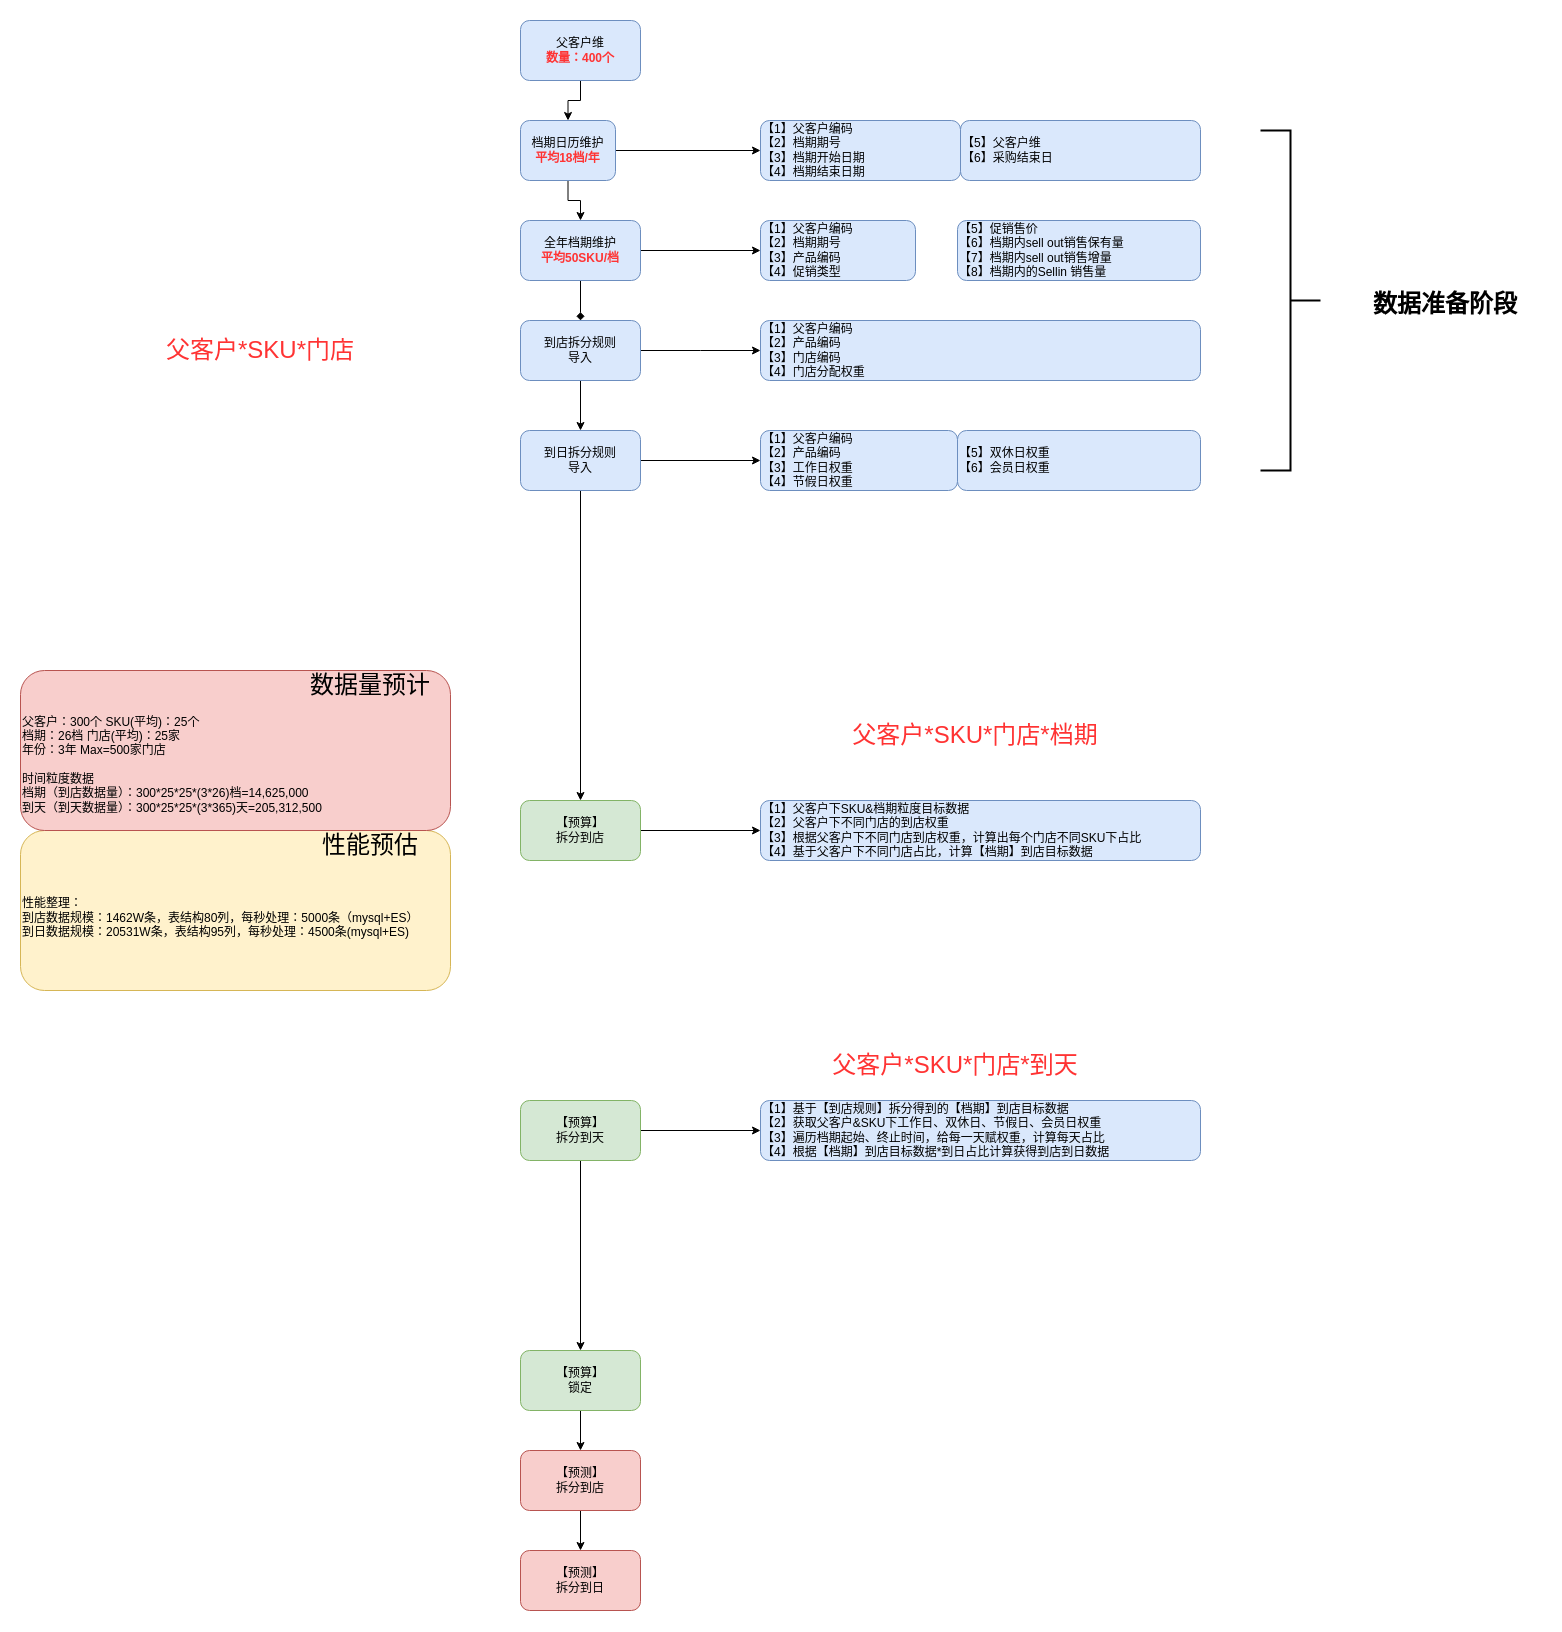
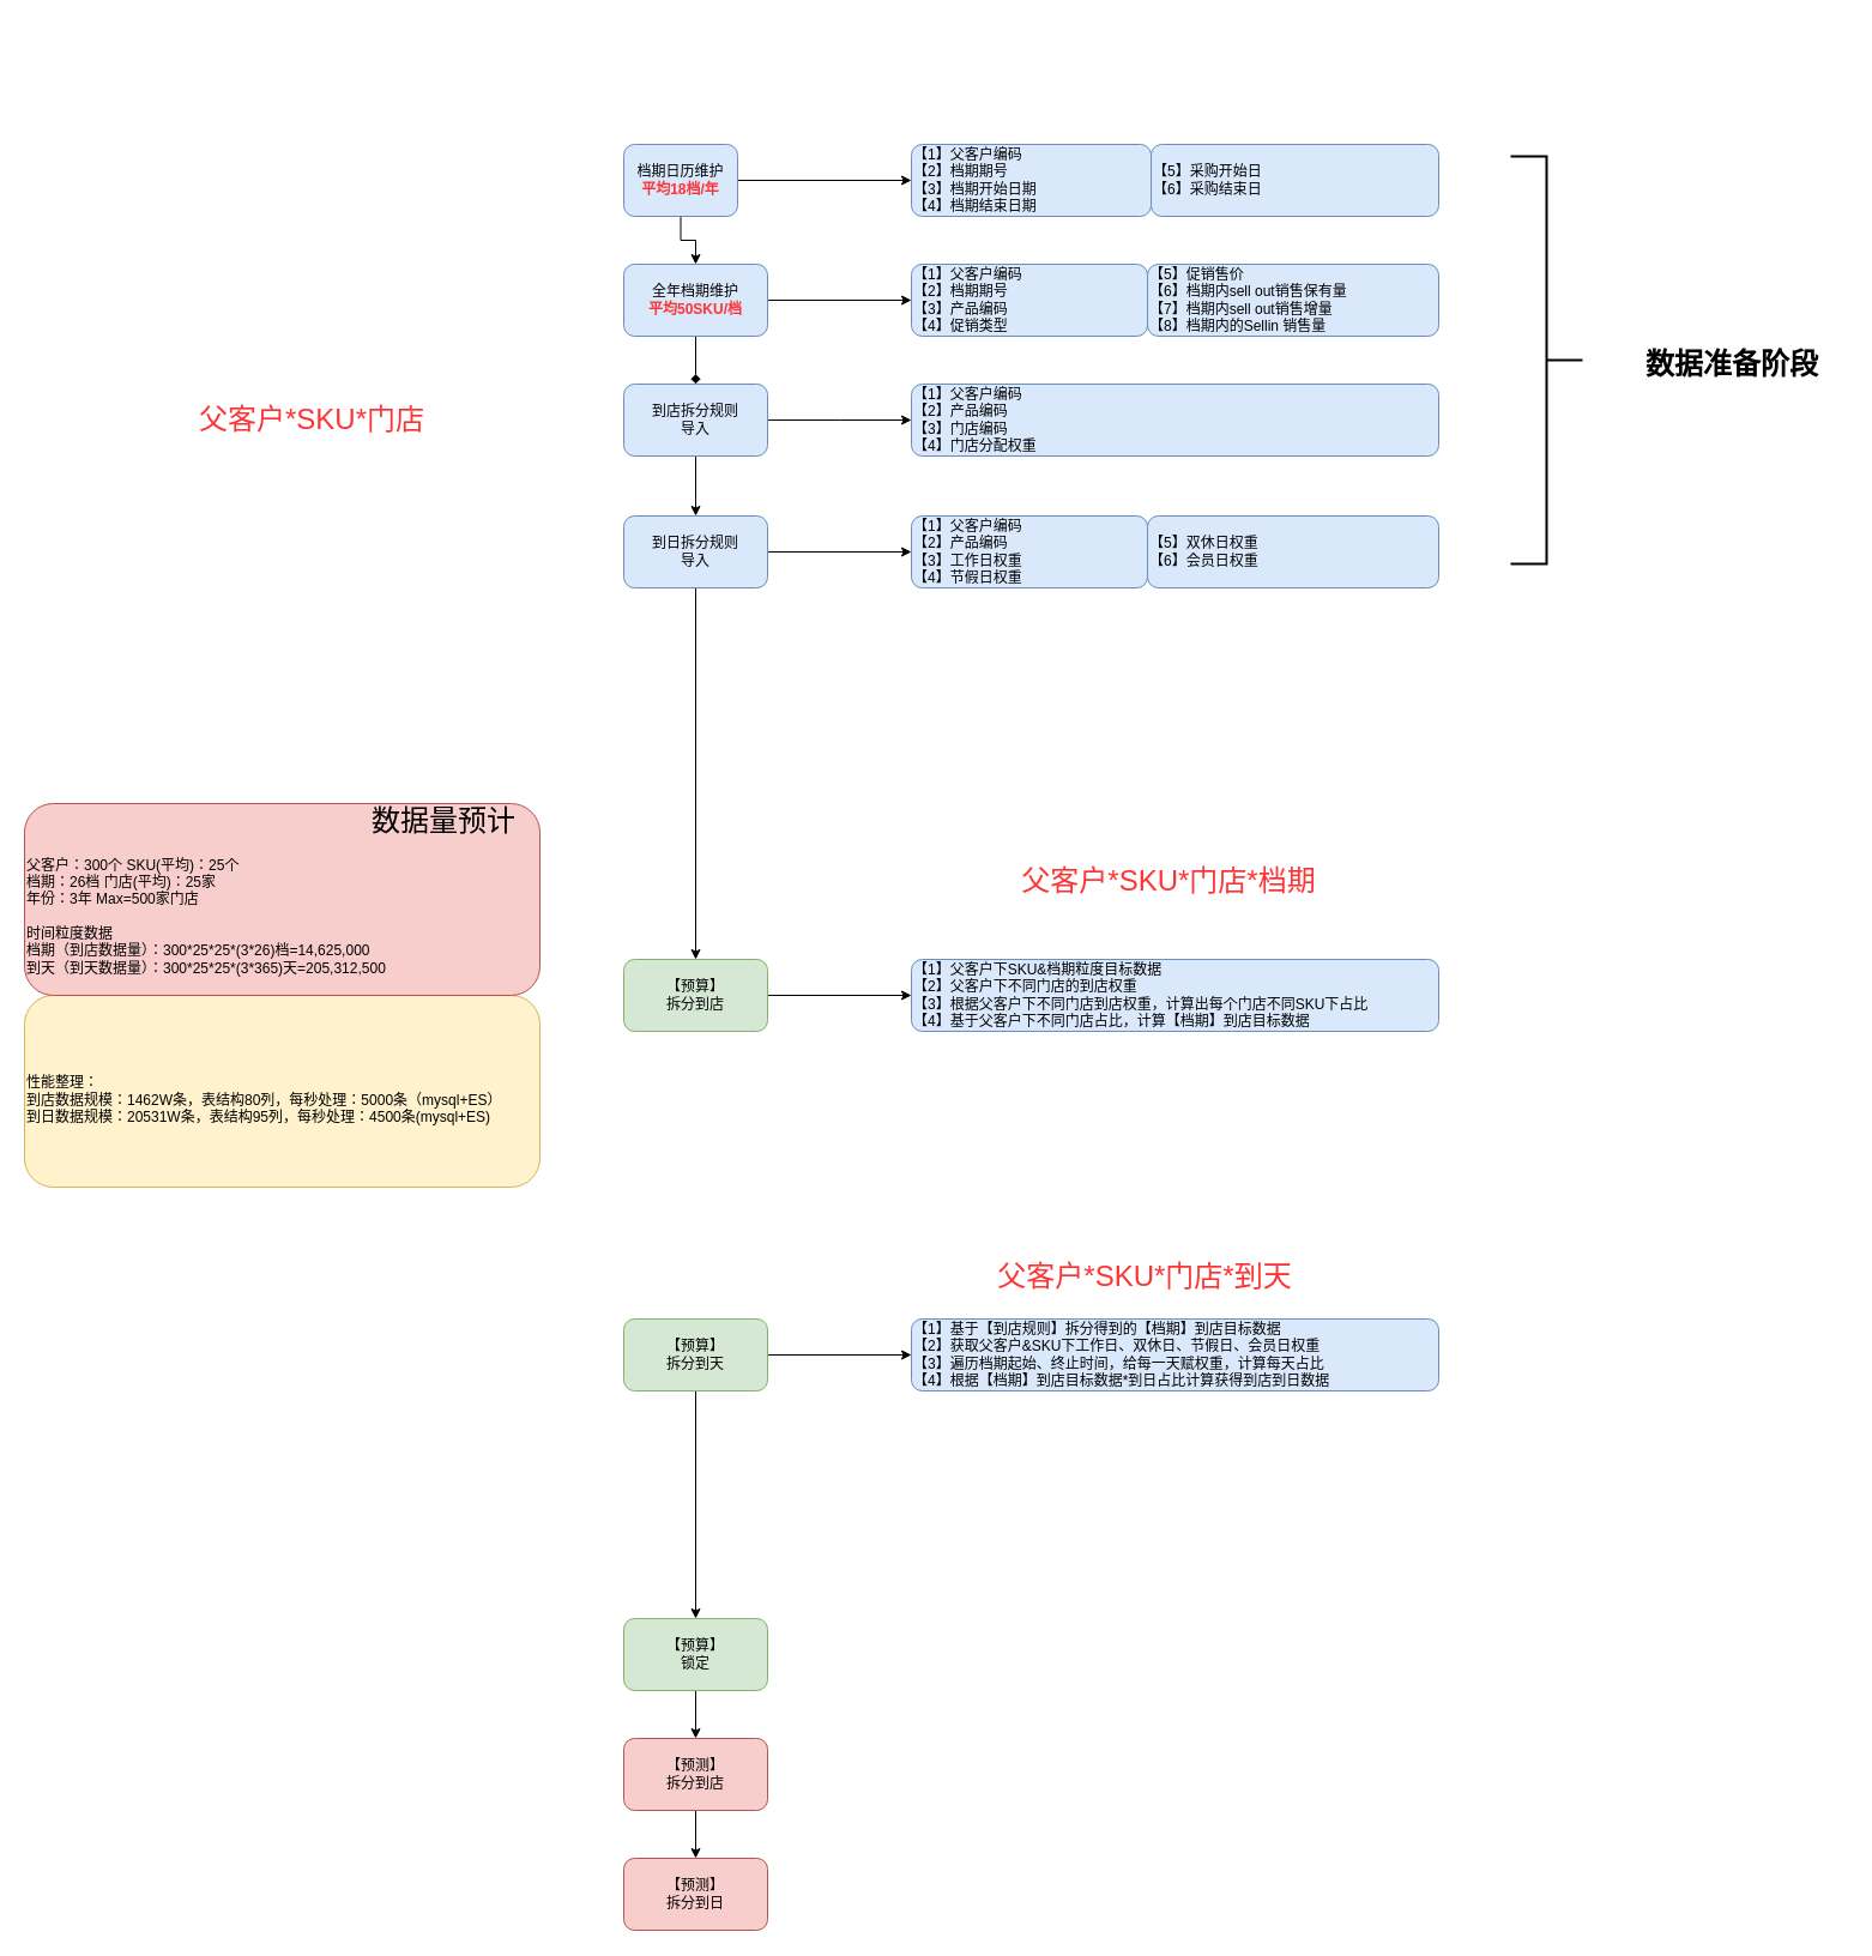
  <mxCell id="0" />
  <mxCell id="1" parent="0" />
  <mxCell id="2" style="edgeStyle=orthogonalEdgeStyle;rounded=0;orthogonalLoop=1;jettySize=auto;html=1;exitX=0.5;exitY=1;exitDx=0;exitDy=0;entryX=0.5;entryY=0;entryDx=0;entryDy=0;" edge="1" parent="1" source="4" target="7"><mxGeometry relative="1" as="geometry" /></mxCell>
  <mxCell id="3" style="edgeStyle=orthogonalEdgeStyle;rounded=0;orthogonalLoop=1;jettySize=auto;html=1;exitX=1;exitY=0.5;exitDx=0;exitDy=0;" edge="1" parent="1" source="4"><mxGeometry relative="1" as="geometry"><mxPoint x="760" y="150" as="targetPoint" /></mxGeometry></mxCell>
  <mxCell id="4" value="档期日历维护&lt;br&gt;&lt;b&gt;&lt;font color=&quot;#ff3333&quot;&gt;平均18档/年&lt;/font&gt;&lt;/b&gt;" style="rounded=1;whiteSpace=wrap;html=1;fillColor=#dae8fc;strokeColor=#6c8ebf;" vertex="1" parent="1"><mxGeometry x="520" y="120" width="95" height="60" as="geometry" /></mxCell>
  <mxCell id="5" value="" style="edgeStyle=orthogonalEdgeStyle;rounded=0;orthogonalLoop=1;jettySize=auto;html=1;endArrow=diamond;" edge="1" parent="1" source="7" target="11"><mxGeometry relative="1" as="geometry" /></mxCell>
  <mxCell id="6" style="edgeStyle=orthogonalEdgeStyle;rounded=0;orthogonalLoop=1;jettySize=auto;html=1;exitX=1;exitY=0.5;exitDx=0;exitDy=0;entryX=0;entryY=0.5;entryDx=0;entryDy=0;" edge="1" parent="1" source="7" target="30"><mxGeometry relative="1" as="geometry"><mxPoint x="730" y="250" as="targetPoint" /></mxGeometry></mxCell>
  <mxCell id="7" value="全年档期维护&lt;br&gt;&lt;font color=&quot;#ff3333&quot;&gt;&lt;b&gt;平均50SKU/档&lt;/b&gt;&lt;/font&gt;" style="rounded=1;whiteSpace=wrap;html=1;fillColor=#dae8fc;strokeColor=#6c8ebf;" vertex="1" parent="1"><mxGeometry x="520" y="220" width="120" height="60" as="geometry" /></mxCell>
  <mxCell id="8" value="【1】基于【到店规则】拆分得到的【档期】到店目标数据&lt;br&gt;【2】获取父客户&amp;amp;SKU下工作日、双休日、节假日、会员日权重&lt;br&gt;【3】遍历档期起始、终止时间，给每一天赋权重，计算每天占比&lt;br&gt;【4】根据【档期】到店目标数据*到日占比计算获得到店到日数据" style="rounded=1;whiteSpace=wrap;html=1;align=left;fillColor=#dae8fc;strokeColor=#6c8ebf;" vertex="1" parent="1"><mxGeometry x="760" y="1100" width="440" height="60" as="geometry" /></mxCell>
  <mxCell id="9" value="" style="edgeStyle=orthogonalEdgeStyle;rounded=0;orthogonalLoop=1;jettySize=auto;html=1;" edge="1" parent="1" source="11" target="14"><mxGeometry relative="1" as="geometry" /></mxCell>
  <mxCell id="10" style="edgeStyle=orthogonalEdgeStyle;rounded=0;orthogonalLoop=1;jettySize=auto;html=1;exitX=1;exitY=0.5;exitDx=0;exitDy=0;" edge="1" parent="1" source="11"><mxGeometry relative="1" as="geometry"><mxPoint x="760" y="350" as="targetPoint" /></mxGeometry></mxCell>
  <mxCell id="11" value="到店拆分规则&lt;br&gt;导入" style="whiteSpace=wrap;html=1;rounded=1;fillColor=#dae8fc;strokeColor=#6c8ebf;" vertex="1" parent="1"><mxGeometry x="520" y="320" width="120" height="60" as="geometry" /></mxCell>
  <mxCell id="12" style="edgeStyle=orthogonalEdgeStyle;rounded=0;orthogonalLoop=1;jettySize=auto;html=1;exitX=0.5;exitY=1;exitDx=0;exitDy=0;entryX=0.5;entryY=0;entryDx=0;entryDy=0;" edge="1" parent="1" source="14" target="16"><mxGeometry relative="1" as="geometry" /></mxCell>
  <mxCell id="13" style="edgeStyle=orthogonalEdgeStyle;rounded=0;orthogonalLoop=1;jettySize=auto;html=1;exitX=1;exitY=0.5;exitDx=0;exitDy=0;entryX=0;entryY=0.5;entryDx=0;entryDy=0;" edge="1" parent="1" source="14" target="33"><mxGeometry relative="1" as="geometry"><mxPoint x="750" y="460" as="targetPoint" /></mxGeometry></mxCell>
  <mxCell id="14" value="到日拆分规则&lt;br&gt;导入" style="whiteSpace=wrap;html=1;rounded=1;fillColor=#dae8fc;strokeColor=#6c8ebf;" vertex="1" parent="1"><mxGeometry x="520" y="430" width="120" height="60" as="geometry" /></mxCell>
  <mxCell id="15" style="edgeStyle=orthogonalEdgeStyle;rounded=0;orthogonalLoop=1;jettySize=auto;html=1;exitX=1;exitY=0.5;exitDx=0;exitDy=0;entryX=0;entryY=0.5;entryDx=0;entryDy=0;" edge="1" parent="1" source="16" target="25"><mxGeometry relative="1" as="geometry" /></mxCell>
  <mxCell id="16" value="【预算】&lt;br&gt;拆分到店" style="rounded=1;whiteSpace=wrap;html=1;fillColor=#d5e8d4;strokeColor=#82b366;" vertex="1" parent="1"><mxGeometry x="520" y="800" width="120" height="60" as="geometry" /></mxCell>
  <mxCell id="17" value="" style="edgeStyle=orthogonalEdgeStyle;rounded=0;orthogonalLoop=1;jettySize=auto;html=1;" edge="1" parent="1" source="19" target="21"><mxGeometry relative="1" as="geometry" /></mxCell>
  <mxCell id="18" style="edgeStyle=orthogonalEdgeStyle;rounded=0;orthogonalLoop=1;jettySize=auto;html=1;exitX=1;exitY=0.5;exitDx=0;exitDy=0;entryX=0;entryY=0.5;entryDx=0;entryDy=0;" edge="1" parent="1" source="19" target="8"><mxGeometry relative="1" as="geometry" /></mxCell>
  <mxCell id="19" value="【预算】&lt;br&gt;拆分到天" style="whiteSpace=wrap;html=1;rounded=1;fillColor=#d5e8d4;strokeColor=#82b366;" vertex="1" parent="1"><mxGeometry x="520" y="1100" width="120" height="60" as="geometry" /></mxCell>
  <mxCell id="20" style="edgeStyle=orthogonalEdgeStyle;rounded=0;orthogonalLoop=1;jettySize=auto;html=1;exitX=0.5;exitY=1;exitDx=0;exitDy=0;entryX=0.5;entryY=0;entryDx=0;entryDy=0;" edge="1" parent="1" source="21" target="23"><mxGeometry relative="1" as="geometry" /></mxCell>
  <mxCell id="21" value="【预算】&lt;br&gt;锁定" style="whiteSpace=wrap;html=1;rounded=1;fillColor=#d5e8d4;strokeColor=#82b366;" vertex="1" parent="1"><mxGeometry x="520" y="1350" width="120" height="60" as="geometry" /></mxCell>
  <mxCell id="22" value="" style="edgeStyle=orthogonalEdgeStyle;rounded=0;orthogonalLoop=1;jettySize=auto;html=1;" edge="1" parent="1" source="23" target="24"><mxGeometry relative="1" as="geometry" /></mxCell>
  <mxCell id="23" value="【预测】&lt;br&gt;拆分到店" style="whiteSpace=wrap;html=1;rounded=1;fillColor=#f8cecc;strokeColor=#b85450;" vertex="1" parent="1"><mxGeometry x="520" y="1450" width="120" height="60" as="geometry" /></mxCell>
  <mxCell id="24" value="【预测】&lt;br&gt;拆分到日" style="whiteSpace=wrap;html=1;rounded=1;fillColor=#f8cecc;strokeColor=#b85450;" vertex="1" parent="1"><mxGeometry x="520" y="1550" width="120" height="60" as="geometry" /></mxCell>
  <mxCell id="25" value="【1】父客户下SKU&amp;amp;档期粒度目标数据&lt;br&gt;【2】父客户下不同门店的到店权重&lt;br&gt;【3】根据父客户下不同门店到店权重，计算出每个门店不同SKU下占比&lt;br&gt;【4】基于父客户下不同门店占比，计算【档期】到店目标数据" style="rounded=1;whiteSpace=wrap;html=1;align=left;fillColor=#dae8fc;strokeColor=#6c8ebf;" vertex="1" parent="1"><mxGeometry x="760" y="800" width="440" height="60" as="geometry" /></mxCell>
  <mxCell id="26" value="&lt;br&gt;性能整理：&lt;br&gt;到店数据规模：1462W条，表结构80列，每秒处理：5000条（mysql+ES）&lt;br&gt;到日数据规模：20531W条，表结构95列，每秒处理：4500条(mysql+ES)" style="rounded=1;whiteSpace=wrap;html=1;align=left;fillColor=#fff2cc;strokeColor=#d6b656;" vertex="1" parent="1"><mxGeometry x="20" y="830" width="430" height="160" as="geometry" /></mxCell>
  <mxCell id="27" value="&lt;br&gt;&lt;br&gt;父客户：300个&lt;span style=&quot;&quot;&gt; &lt;span style=&quot;&quot;&gt; &lt;/span&gt;&lt;span style=&quot;&quot;&gt; &lt;/span&gt;&lt;/span&gt;SKU(平均)：25个&lt;br&gt;档期：26档&lt;span style=&quot;&quot;&gt; &lt;span style=&quot;&quot;&gt; &lt;/span&gt;&lt;span style=&quot;&quot;&gt; &lt;/span&gt;&lt;span style=&quot;&quot;&gt; &lt;/span&gt;&lt;/span&gt;门店(平均)：25家&lt;br&gt;年份：3年&lt;span style=&quot;&quot;&gt; &lt;span style=&quot;&quot;&gt; &lt;/span&gt;&lt;span style=&quot;&quot;&gt; &lt;/span&gt;&lt;span style=&quot;&quot;&gt; &lt;/span&gt;&lt;/span&gt;Max=500家门店&lt;br style=&quot;border-color: var(--border-color);&quot;&gt;&lt;br style=&quot;border-color: var(--border-color);&quot;&gt;时间粒度数据&lt;br style=&quot;border-color: var(--border-color);&quot;&gt;档期（到店数据量）：300*25*25*(3*26)档=14,625,000&lt;br style=&quot;border-color: var(--border-color);&quot;&gt;到天（到天数据量）：300*25*25*(3*365)天=205,312,500" style="rounded=1;whiteSpace=wrap;html=1;align=left;fillColor=#f8cecc;strokeColor=#b85450;" vertex="1" parent="1"><mxGeometry x="20" y="670" width="430" height="160" as="geometry" /></mxCell>
  <mxCell id="28" value="【1】父客户编码&lt;br&gt;【2】档期期号&lt;br&gt;【3】档期开始日期&lt;br&gt;【4】档期结束日期" style="rounded=1;whiteSpace=wrap;html=1;align=left;fillColor=#dae8fc;strokeColor=#6c8ebf;" vertex="1" parent="1"><mxGeometry x="760" y="120" width="200" height="60" as="geometry" /></mxCell>
- <mxCell id="29" value="【5】父客户维&lt;br&gt;【6】采购结束日" style="rounded=1;whiteSpace=wrap;html=1;align=left;fillColor=#dae8fc;strokeColor=#6c8ebf;" vertex="1" parent="1"><mxGeometry x="960" y="120" width="240" height="60" as="geometry" /></mxCell>
- <mxCell id="30" value="【1】父客户编码&lt;br&gt;【2】档期期号&lt;br&gt;【3】产品编码&lt;br&gt;【4】促销类型" style="rounded=1;whiteSpace=wrap;html=1;align=left;fillColor=#dae8fc;strokeColor=#6c8ebf;" vertex="1" parent="1"><mxGeometry x="760" y="220" width="155" height="60" as="geometry" /></mxCell>
+ <mxCell id="29" value="【5】采购开始日&lt;br&gt;【6】采购结束日" style="rounded=1;whiteSpace=wrap;html=1;align=left;fillColor=#dae8fc;strokeColor=#6c8ebf;" vertex="1" parent="1"><mxGeometry x="960" y="120" width="240" height="60" as="geometry" /></mxCell>
+ <mxCell id="30" value="【1】父客户编码&lt;br&gt;【2】档期期号&lt;br&gt;【3】产品编码&lt;br&gt;【4】促销类型" style="rounded=1;whiteSpace=wrap;html=1;align=left;fillColor=#dae8fc;strokeColor=#6c8ebf;" vertex="1" parent="1"><mxGeometry x="760" y="220" width="197" height="60" as="geometry" /></mxCell>
  <mxCell id="31" value="【5】促销售价&lt;br&gt;【6】档期内sell out销售保有量&lt;br&gt;【7】档期内sell out销售增量&lt;br&gt;【8】档期内的Sellin 销售量" style="rounded=1;whiteSpace=wrap;html=1;align=left;fillColor=#dae8fc;strokeColor=#6c8ebf;" vertex="1" parent="1"><mxGeometry x="957" y="220" width="243" height="60" as="geometry" /></mxCell>
  <mxCell id="32" value="【1】父客户编码&lt;br&gt;【2】产品编码&lt;br&gt;【3】门店编码&lt;br&gt;【4】门店分配权重" style="rounded=1;whiteSpace=wrap;html=1;align=left;fillColor=#dae8fc;strokeColor=#6c8ebf;" vertex="1" parent="1"><mxGeometry x="760" y="320" width="440" height="60" as="geometry" /></mxCell>
  <mxCell id="33" value="【1】父客户编码&lt;br&gt;【2】产品编码&lt;br&gt;【3】工作日权重&lt;br&gt;【4】节假日权重" style="rounded=1;whiteSpace=wrap;html=1;align=left;fillColor=#dae8fc;strokeColor=#6c8ebf;" vertex="1" parent="1"><mxGeometry x="760" y="430" width="197" height="60" as="geometry" /></mxCell>
  <mxCell id="34" value="【5】双休日权重&lt;br&gt;【6】会员日权重" style="rounded=1;whiteSpace=wrap;html=1;align=left;fillColor=#dae8fc;strokeColor=#6c8ebf;" vertex="1" parent="1"><mxGeometry x="957" y="430" width="243" height="60" as="geometry" /></mxCell>
  <mxCell id="35" value="" style="strokeWidth=2;html=1;shape=mxgraph.flowchart.annotation_2;align=left;labelPosition=right;pointerEvents=1;rotation=-180;" vertex="1" parent="1"><mxGeometry x="1260" y="130" width="60" height="340" as="geometry" /></mxCell>
  <mxCell id="36" value="&lt;font style=&quot;font-size: 24px;&quot;&gt;数据准备阶段&lt;/font&gt;" style="text;html=1;strokeColor=none;fillColor=none;align=center;verticalAlign=middle;whiteSpace=wrap;rounded=0;fontStyle=1" vertex="1" parent="1"><mxGeometry x="1350" y="289" width="190" height="30" as="geometry" /></mxCell>
  <mxCell id="37" value="数据量预计" style="text;html=1;strokeColor=none;fillColor=none;align=center;verticalAlign=middle;whiteSpace=wrap;rounded=0;fontSize=24;" vertex="1" parent="1"><mxGeometry x="290" y="670" width="160" height="30" as="geometry" /></mxCell>
- <mxCell id="38" value="性能预估" style="text;html=1;strokeColor=none;fillColor=none;align=center;verticalAlign=middle;whiteSpace=wrap;rounded=0;fontSize=24;" vertex="1" parent="1"><mxGeometry x="290" y="830" width="160" height="30" as="geometry" /></mxCell>
- <mxCell id="39" style="edgeStyle=orthogonalEdgeStyle;rounded=0;orthogonalLoop=1;jettySize=auto;html=1;exitX=0.5;exitY=1;exitDx=0;exitDy=0;entryX=0.5;entryY=0;entryDx=0;entryDy=0;fontSize=24;fontColor=#FF3333;" edge="1" parent="1" source="40" target="4"><mxGeometry relative="1" as="geometry" /></mxCell>
- <mxCell id="40" value="父客户维&lt;br&gt;&lt;b&gt;&lt;font color=&quot;#ff3333&quot;&gt;数量：400个&lt;/font&gt;&lt;/b&gt;" style="rounded=1;whiteSpace=wrap;html=1;fillColor=#dae8fc;strokeColor=#6c8ebf;" vertex="1" parent="1"><mxGeometry x="520" width="120" height="60" as="geometry" y="20" /></mxCell>
  <mxCell id="41" value="父客户*SKU*门店" style="text;html=1;strokeColor=none;fillColor=none;align=center;verticalAlign=middle;whiteSpace=wrap;rounded=0;fontSize=24;fontColor=#FF3333;" vertex="1" parent="1"><mxGeometry x="140" y="335" width="240" height="30" as="geometry" /></mxCell>
  <mxCell id="42" value="父客户*SKU*门店*档期" style="text;html=1;strokeColor=none;fillColor=none;align=center;verticalAlign=middle;whiteSpace=wrap;rounded=0;fontSize=24;fontColor=#FF3333;" vertex="1" parent="1"><mxGeometry x="780" y="720" width="390" height="30" as="geometry" /></mxCell>
  <mxCell id="43" value="父客户*SKU*门店*到天" style="text;html=1;strokeColor=none;fillColor=none;align=center;verticalAlign=middle;whiteSpace=wrap;rounded=0;fontSize=24;fontColor=#FF3333;" vertex="1" parent="1"><mxGeometry x="760" y="1050" width="390" height="30" as="geometry" /></mxCell>
